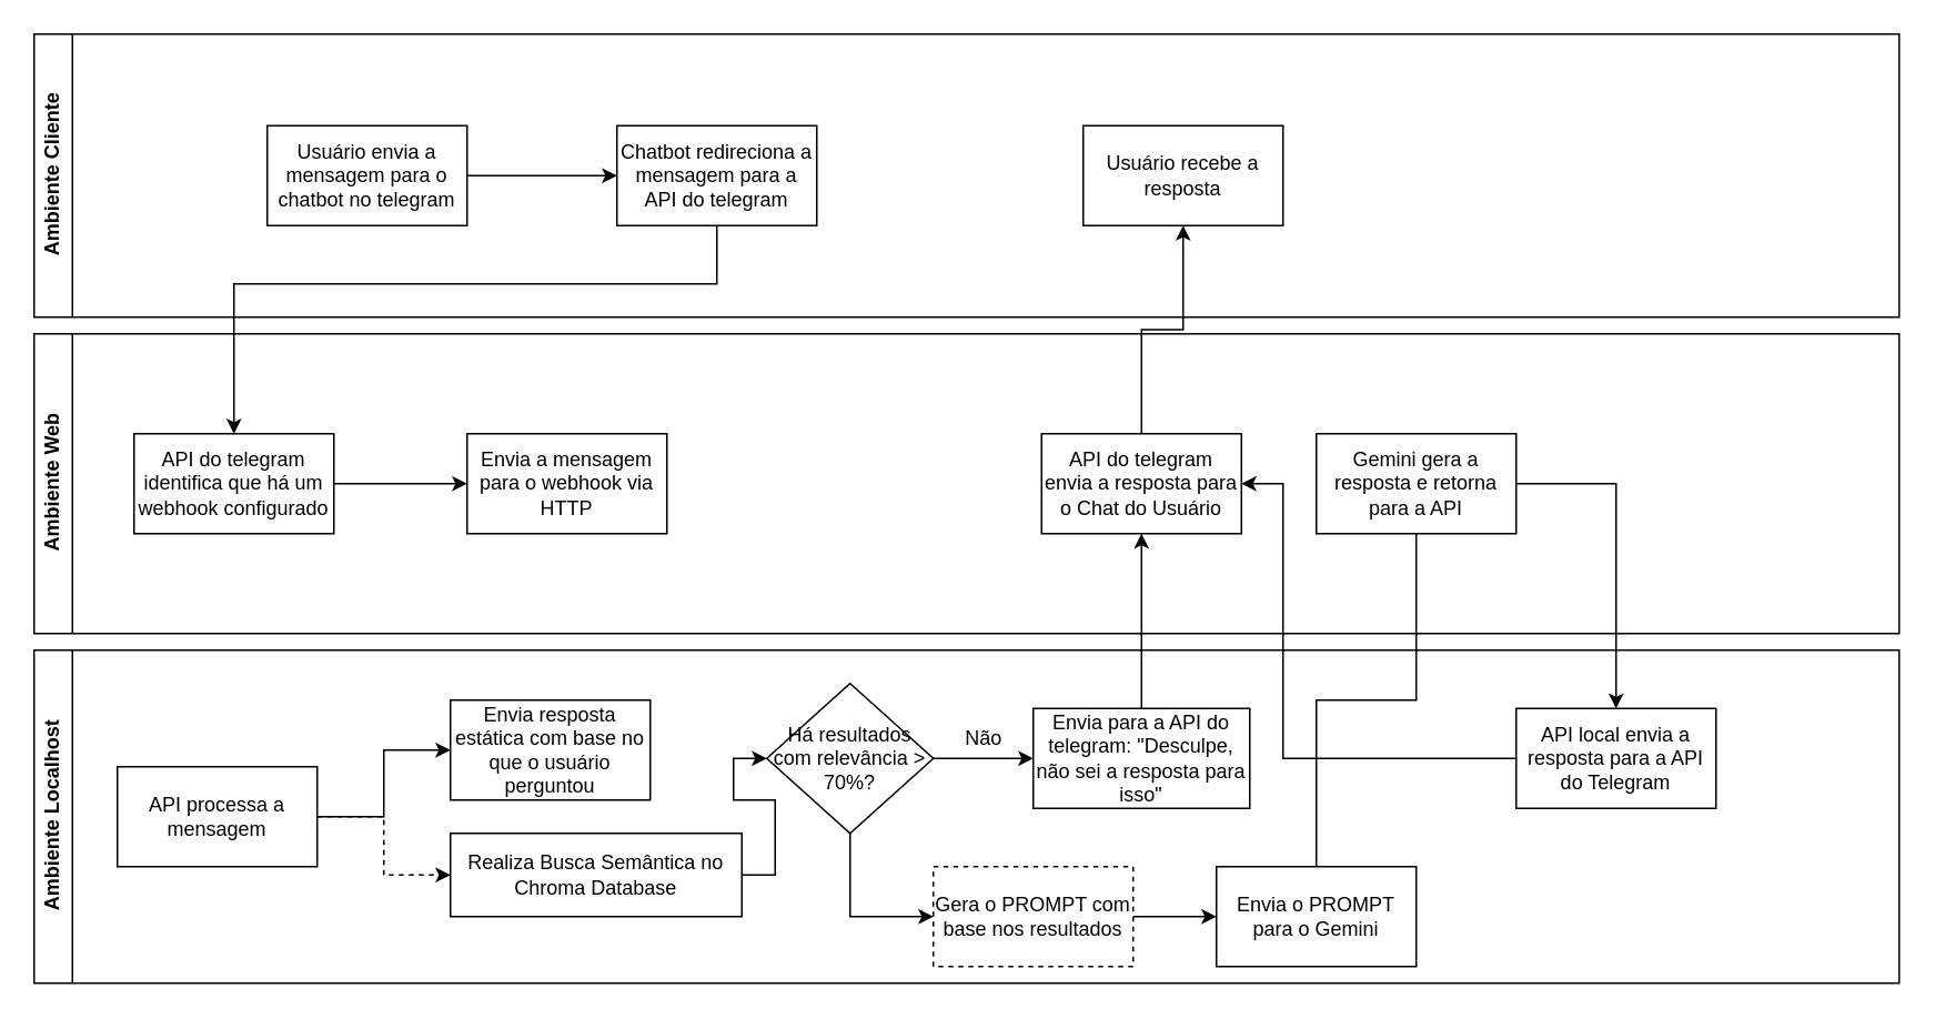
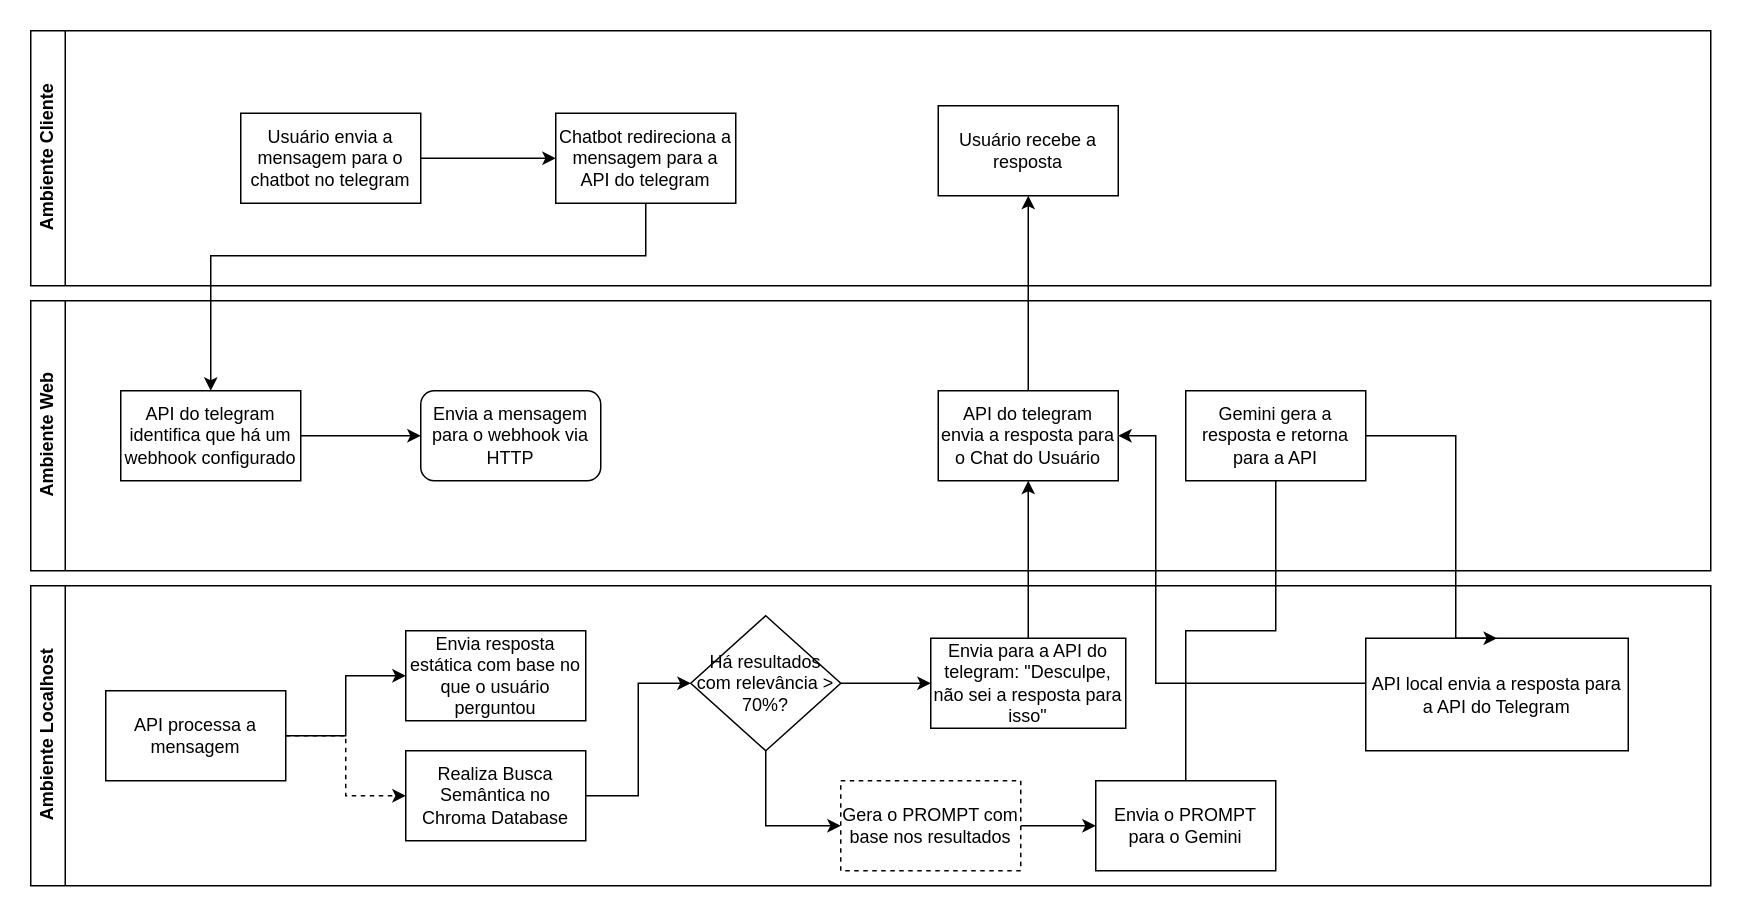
  <mxCell id="0" />
  <mxCell id="1" parent="0" />
  <mxCell id="2" value="Ambiente Cliente" style="swimlane;horizontal=0;whiteSpace=wrap;html=1;swimlaneLine=1;movable=1;resizable=1;rotatable=1;deletable=1;editable=1;locked=0;connectable=1;" vertex="1" parent="1"><mxGeometry x="20" y="20" width="1120" height="170" as="geometry" /></mxCell>
  <mxCell id="3" style="edgeStyle=orthogonalEdgeStyle;rounded=0;orthogonalLoop=1;jettySize=auto;html=1;entryX=0;entryY=0.5;entryDx=0;entryDy=0;" edge="1" parent="2" source="4" target="5"><mxGeometry relative="1" as="geometry" /></mxCell>
  <mxCell id="4" value="Usuário envia a mensagem para o chatbot no telegram" style="rounded=0;whiteSpace=wrap;html=1;" vertex="1" parent="2"><mxGeometry x="140" y="55" width="120" height="60" as="geometry" /></mxCell>
  <mxCell id="5" value="Chatbot redireciona a mensagem para a API do telegram" style="rounded=0;whiteSpace=wrap;html=1;" vertex="1" parent="2"><mxGeometry x="350" y="55" width="120" height="60" as="geometry" /></mxCell>
- <mxCell id="6" value="Usuário recebe a resposta" style="rounded=0;whiteSpace=wrap;html=1;" vertex="1" parent="2"><mxGeometry x="630" y="55" width="120" height="60" as="geometry" /></mxCell>
+ <mxCell id="6" value="Usuário recebe a resposta" style="rounded=0;whiteSpace=wrap;html=1;" vertex="1" parent="2"><mxGeometry x="605" y="50" width="120" height="60" as="geometry" /></mxCell>
  <mxCell id="7" value="Ambiente Web" style="swimlane;horizontal=0;whiteSpace=wrap;html=1;" vertex="1" parent="1"><mxGeometry x="20" y="200" width="1120" height="180" as="geometry" /></mxCell>
  <mxCell id="8" style="edgeStyle=orthogonalEdgeStyle;rounded=0;orthogonalLoop=1;jettySize=auto;html=1;entryX=0;entryY=0.5;entryDx=0;entryDy=0;" edge="1" parent="7" source="9" target="10"><mxGeometry relative="1" as="geometry" /></mxCell>
  <mxCell id="9" value="API do telegram identifica que há um webhook configurado" style="rounded=0;whiteSpace=wrap;html=1;" vertex="1" parent="7"><mxGeometry x="60" y="60" width="120" height="60" as="geometry" /></mxCell>
- <mxCell id="10" value="Envia a mensagem para o webhook via HTTP" style="rounded=0;whiteSpace=wrap;html=1;" vertex="1" parent="7"><mxGeometry x="260" y="60" width="120" height="60" as="geometry" /></mxCell>
+ <mxCell id="10" value="Envia a mensagem para o webhook via HTTP" style="whiteSpace=wrap;html=1;rounded=1;" vertex="1" parent="7"><mxGeometry x="260" y="60" width="120" height="60" as="geometry" /></mxCell>
  <mxCell id="11" value="API do telegram envia a resposta para o Chat do Usuário" style="rounded=0;whiteSpace=wrap;html=1;" vertex="1" parent="7"><mxGeometry x="605" y="60" width="120" height="60" as="geometry" /></mxCell>
  <mxCell id="12" value="Gemini gera a resposta e retorna para a API" style="rounded=0;whiteSpace=wrap;html=1;" vertex="1" parent="7"><mxGeometry x="770" y="60" width="120" height="60" as="geometry" /></mxCell>
  <mxCell id="13" style="edgeStyle=orthogonalEdgeStyle;rounded=0;orthogonalLoop=1;jettySize=auto;html=1;entryX=0.5;entryY=0;entryDx=0;entryDy=0;exitX=0.5;exitY=1;exitDx=0;exitDy=0;" edge="1" parent="1" source="5" target="9"><mxGeometry relative="1" as="geometry"><Array as="points"><mxPoint x="430" y="170" /><mxPoint x="140" y="170" /></Array></mxGeometry></mxCell>
  <mxCell id="14" value="Ambiente Localhost" style="swimlane;horizontal=0;whiteSpace=wrap;html=1;" vertex="1" parent="1"><mxGeometry x="20" y="390" width="1120" height="200" as="geometry" /></mxCell>
  <mxCell id="15" style="edgeStyle=orthogonalEdgeStyle;rounded=0;orthogonalLoop=1;jettySize=auto;html=1;entryX=0;entryY=0.5;entryDx=0;entryDy=0;" edge="1" parent="14" source="17" target="18"><mxGeometry relative="1" as="geometry" /></mxCell>
  <mxCell id="16" style="edgeStyle=orthogonalEdgeStyle;rounded=0;orthogonalLoop=1;jettySize=auto;html=1;entryX=0;entryY=0.5;entryDx=0;entryDy=0;dashed=1;" edge="1" parent="14" source="17" target="20"><mxGeometry relative="1" as="geometry" /></mxCell>
  <mxCell id="17" value="API processa a mensagem" style="rounded=0;whiteSpace=wrap;html=1;" vertex="1" parent="14"><mxGeometry x="50" y="70" width="120" height="60" as="geometry" /></mxCell>
  <mxCell id="18" value="Envia resposta estática com base no que o usuário perguntou" style="rounded=0;whiteSpace=wrap;html=1;" vertex="1" parent="14"><mxGeometry x="250" y="30" width="120" height="60" as="geometry" /></mxCell>
  <mxCell id="19" style="edgeStyle=orthogonalEdgeStyle;rounded=0;orthogonalLoop=1;jettySize=auto;html=1;" edge="1" parent="14" source="20" target="23"><mxGeometry relative="1" as="geometry" /></mxCell>
- <mxCell id="20" value="Realiza Busca Semântica no Chroma Database" style="rounded=0;whiteSpace=wrap;html=1;" vertex="1" parent="14"><mxGeometry x="250" y="110" width="175" height="50" as="geometry" /></mxCell>
+ <mxCell id="20" value="Realiza Busca Semântica no Chroma Database" style="rounded=0;whiteSpace=wrap;html=1;" vertex="1" parent="14"><mxGeometry x="250" y="110" width="120" height="60" as="geometry" /></mxCell>
  <mxCell id="21" style="edgeStyle=orthogonalEdgeStyle;rounded=0;orthogonalLoop=1;jettySize=auto;html=1;" edge="1" parent="14" source="23" target="24"><mxGeometry relative="1" as="geometry" /></mxCell>
  <mxCell id="22" style="edgeStyle=orthogonalEdgeStyle;rounded=0;orthogonalLoop=1;jettySize=auto;html=1;entryX=0;entryY=0.5;entryDx=0;entryDy=0;" edge="1" parent="14" source="23" target="26"><mxGeometry relative="1" as="geometry" /></mxCell>
  <mxCell id="23" value="Há resultados com relevância &amp;gt; 70%?" style="rhombus;whiteSpace=wrap;html=1;" vertex="1" parent="14"><mxGeometry x="440" y="20" width="100" height="90" as="geometry" /></mxCell>
  <mxCell id="24" value="Envia para a API do telegram: &quot;Desculpe, não sei a resposta para isso&quot;" style="rounded=0;whiteSpace=wrap;html=1;" vertex="1" parent="14"><mxGeometry x="600" y="35" width="130" height="60" as="geometry" /></mxCell>
  <mxCell id="25" style="edgeStyle=orthogonalEdgeStyle;rounded=0;orthogonalLoop=1;jettySize=auto;html=1;entryX=0;entryY=0.5;entryDx=0;entryDy=0;" edge="1" parent="14" source="26" target="27"><mxGeometry relative="1" as="geometry" /></mxCell>
  <mxCell id="26" value="Gera o PROMPT com base nos resultados" style="rounded=0;whiteSpace=wrap;html=1;dashed=1;" vertex="1" parent="14"><mxGeometry x="540" y="130" width="120" height="60" as="geometry" /></mxCell>
  <mxCell id="27" value="Envia o PROMPT para o Gemini" style="rounded=0;whiteSpace=wrap;html=1;" vertex="1" parent="14"><mxGeometry x="710" y="130" width="120" height="60" as="geometry" /></mxCell>
- <mxCell id="28" value="API local envia a resposta para a API do Telegram" style="rounded=0;whiteSpace=wrap;html=1;" vertex="1" parent="14"><mxGeometry x="890" y="35" width="120" height="60" as="geometry" /></mxCell>
- <mxCell id="29" value="Não" style="text;html=1;align=center;verticalAlign=middle;resizable=0;points=[];autosize=1;strokeColor=none;fillColor=none;" vertex="1" parent="1"><mxGeometry x="565" y="428" width="50" height="30" as="geometry" /></mxCell>
+ <mxCell id="28" value="API local envia a resposta para a API do Telegram" style="rounded=0;whiteSpace=wrap;html=1;" vertex="1" parent="14"><mxGeometry x="890" y="35" width="175" height="75" as="geometry" /></mxCell>
  <mxCell id="30" style="edgeStyle=orthogonalEdgeStyle;rounded=0;orthogonalLoop=1;jettySize=auto;html=1;entryX=0.5;entryY=1;entryDx=0;entryDy=0;" edge="1" parent="1" source="24" target="11"><mxGeometry relative="1" as="geometry" /></mxCell>
  <mxCell id="31" style="edgeStyle=orthogonalEdgeStyle;rounded=0;orthogonalLoop=1;jettySize=auto;html=1;entryX=0.5;entryY=1;entryDx=0;entryDy=0;" edge="1" parent="1" source="11" target="6"><mxGeometry relative="1" as="geometry" /></mxCell>
  <mxCell id="32" style="edgeStyle=orthogonalEdgeStyle;rounded=0;orthogonalLoop=1;jettySize=auto;html=1;entryX=0.5;entryY=1;entryDx=0;entryDy=0;endArrow=none;" edge="1" parent="1" source="27" target="12"><mxGeometry relative="1" as="geometry" /></mxCell>
  <mxCell id="33" style="edgeStyle=orthogonalEdgeStyle;rounded=0;orthogonalLoop=1;jettySize=auto;html=1;entryX=0.5;entryY=0;entryDx=0;entryDy=0;" edge="1" parent="1" source="12" target="28"><mxGeometry relative="1" as="geometry"><Array as="points"><mxPoint x="970" y="290" /></Array></mxGeometry></mxCell>
  <mxCell id="34" style="edgeStyle=orthogonalEdgeStyle;rounded=0;orthogonalLoop=1;jettySize=auto;html=1;entryX=1;entryY=0.5;entryDx=0;entryDy=0;" edge="1" parent="1" source="28" target="11"><mxGeometry relative="1" as="geometry"><Array as="points"><mxPoint x="770" y="455" /><mxPoint x="770" y="290" /></Array></mxGeometry></mxCell>
